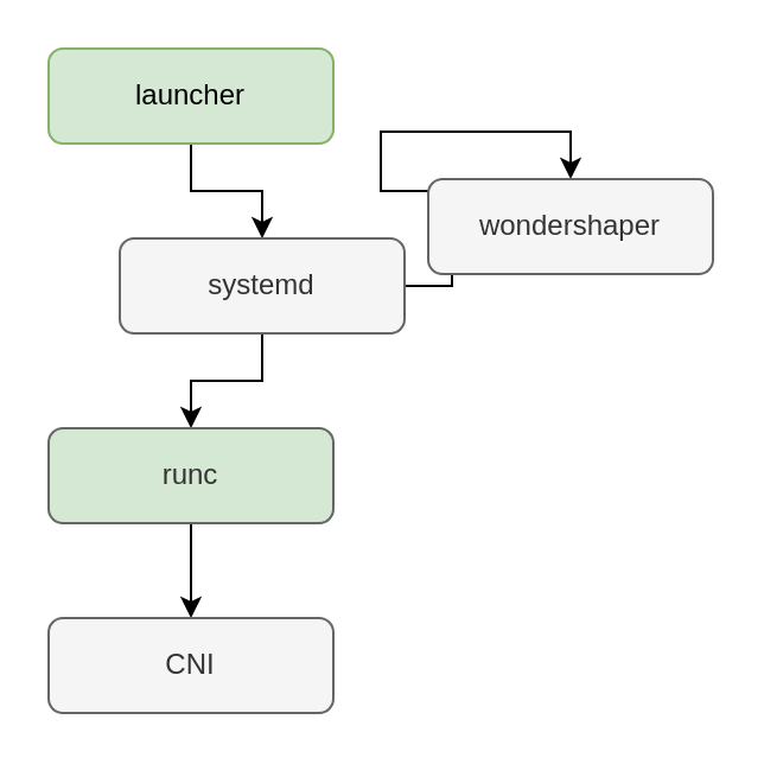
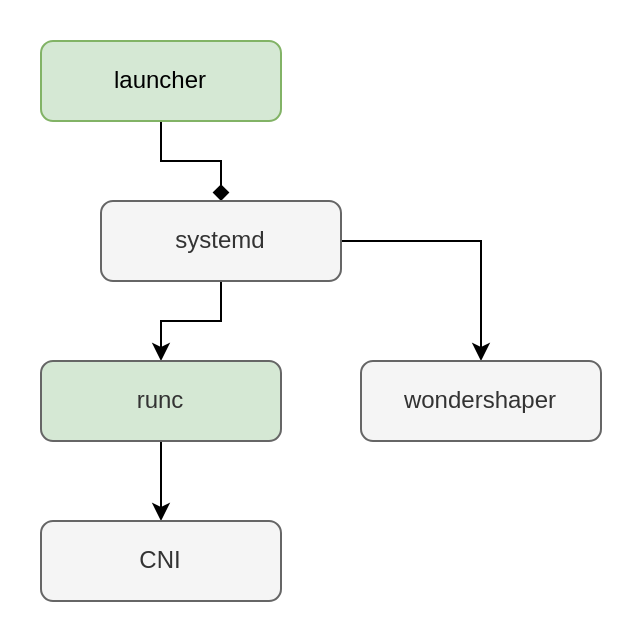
  <mxCell id="0" />
  <mxCell id="1" parent="0" />
- <mxCell id="2" style="edgeStyle=orthogonalEdgeStyle;rounded=0;orthogonalLoop=1;jettySize=auto;html=1;exitX=0.5;exitY=1;exitDx=0;exitDy=0;" parent="1" source="3" target="6" edge="1"><mxGeometry relative="1" as="geometry" /></mxCell>
+ <mxCell id="2" style="edgeStyle=orthogonalEdgeStyle;rounded=0;orthogonalLoop=1;jettySize=auto;html=1;exitX=0.5;exitY=1;exitDx=0;exitDy=0;endArrow=diamond;" parent="1" source="3" target="6" edge="1"><mxGeometry relative="1" as="geometry" /></mxCell>
  <mxCell id="3" value="launcher" style="rounded=1;whiteSpace=wrap;html=1;fillColor=#d5e8d4;strokeColor=#82b366;" parent="1" vertex="1"><mxGeometry x="20" y="20" width="120" height="40" as="geometry" /></mxCell>
  <mxCell id="4" style="edgeStyle=orthogonalEdgeStyle;rounded=0;orthogonalLoop=1;jettySize=auto;html=1;exitX=0.5;exitY=1;exitDx=0;exitDy=0;entryX=0.5;entryY=0;entryDx=0;entryDy=0;" parent="1" source="6" target="8" edge="1"><mxGeometry relative="1" as="geometry" /></mxCell>
  <mxCell id="5" style="edgeStyle=orthogonalEdgeStyle;rounded=0;orthogonalLoop=1;jettySize=auto;html=1;exitX=1;exitY=0.5;exitDx=0;exitDy=0;entryX=0.5;entryY=0;entryDx=0;entryDy=0;" parent="1" source="6" target="9" edge="1"><mxGeometry relative="1" as="geometry" /></mxCell>
  <mxCell id="6" value="systemd" style="rounded=1;whiteSpace=wrap;html=1;fillColor=#f5f5f5;strokeColor=#666666;fontColor=#333333;" parent="1" vertex="1"><mxGeometry x="50" y="100" width="120" height="40" as="geometry" /></mxCell>
  <mxCell id="7" style="edgeStyle=orthogonalEdgeStyle;rounded=0;orthogonalLoop=1;jettySize=auto;html=1;exitX=0.5;exitY=1;exitDx=0;exitDy=0;" parent="1" source="8" target="10" edge="1"><mxGeometry relative="1" as="geometry" /></mxCell>
  <mxCell id="8" value="runc" style="rounded=1;whiteSpace=wrap;html=1;fillColor=#d5e8d4;strokeColor=#666666;fontColor=#333333;" parent="1" vertex="1"><mxGeometry x="20" y="180" width="120" height="40" as="geometry" /></mxCell>
- <mxCell id="9" value="wondershaper" style="rounded=1;whiteSpace=wrap;html=1;fillColor=#f5f5f5;strokeColor=#666666;fontColor=#333333;" parent="1" vertex="1"><mxGeometry x="180" y="75" width="120" height="40" as="geometry" /></mxCell>
+ <mxCell id="9" value="wondershaper" style="rounded=1;whiteSpace=wrap;html=1;fillColor=#f5f5f5;strokeColor=#666666;fontColor=#333333;" parent="1" vertex="1"><mxGeometry x="180" y="180" width="120" height="40" as="geometry" /></mxCell>
  <mxCell id="10" value="CNI" style="rounded=1;whiteSpace=wrap;html=1;fillColor=#f5f5f5;strokeColor=#666666;fontColor=#333333;" parent="1" vertex="1"><mxGeometry x="20" y="260" width="120" height="40" as="geometry" /></mxCell>
